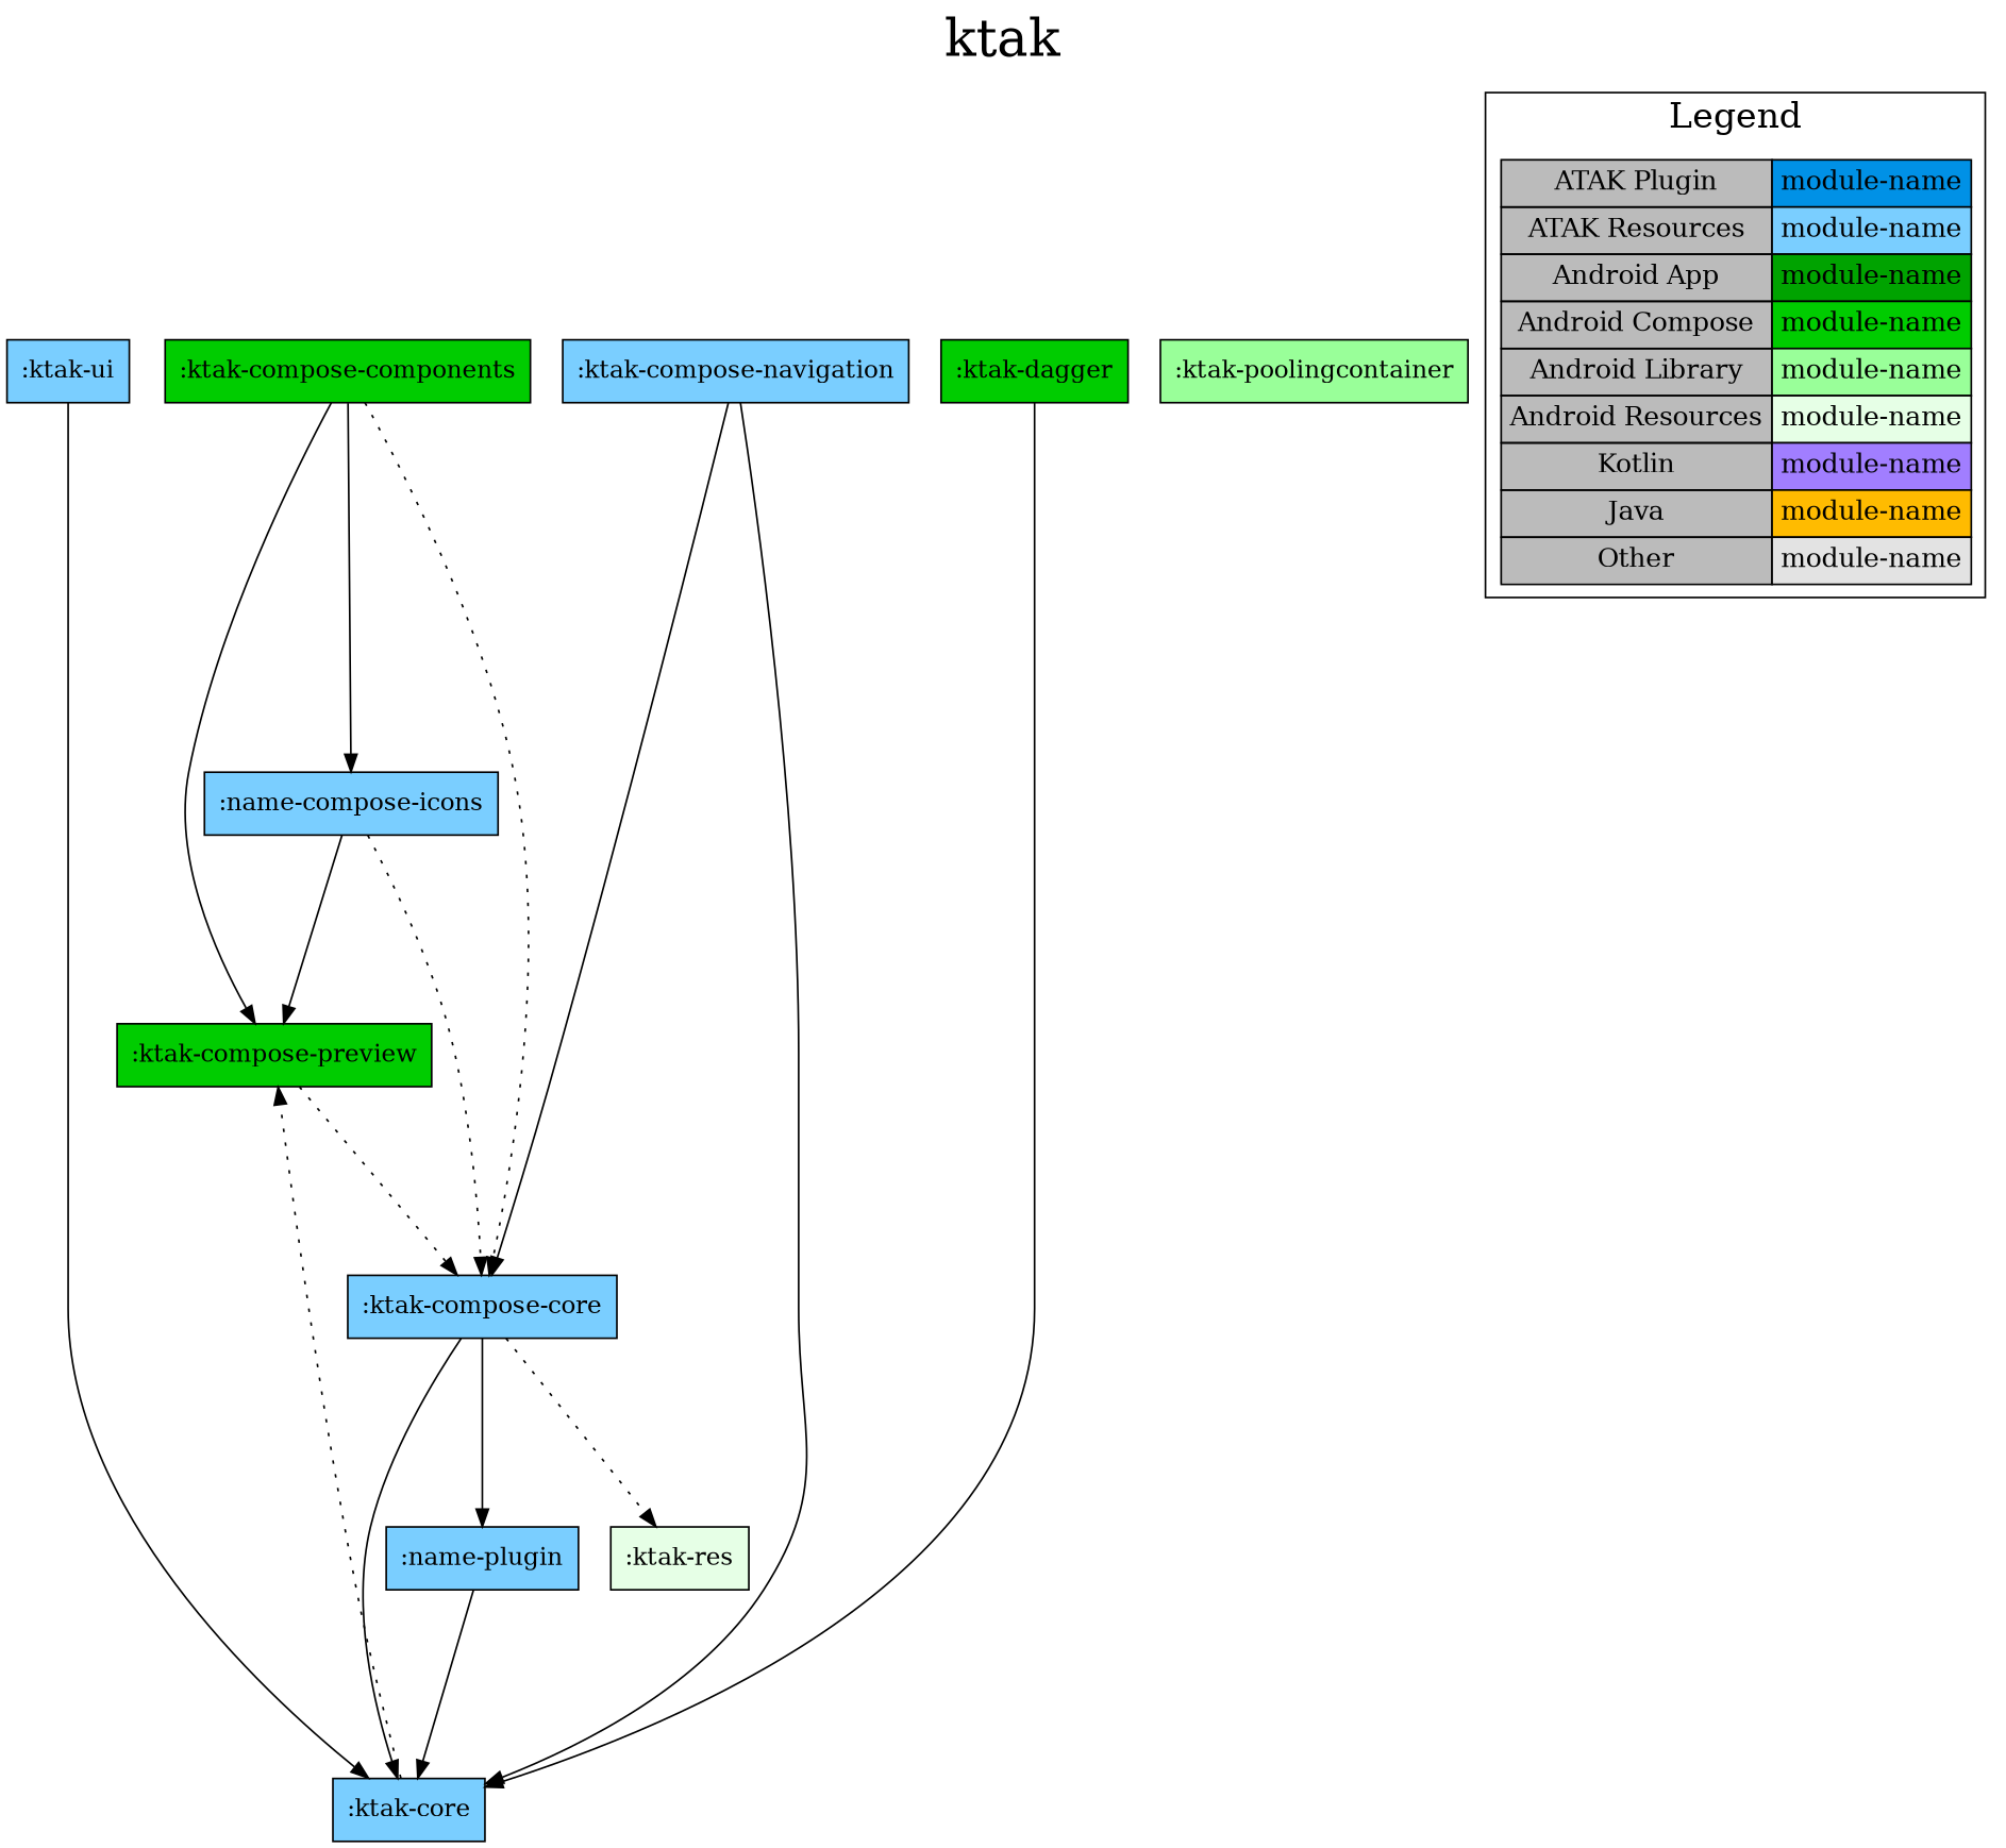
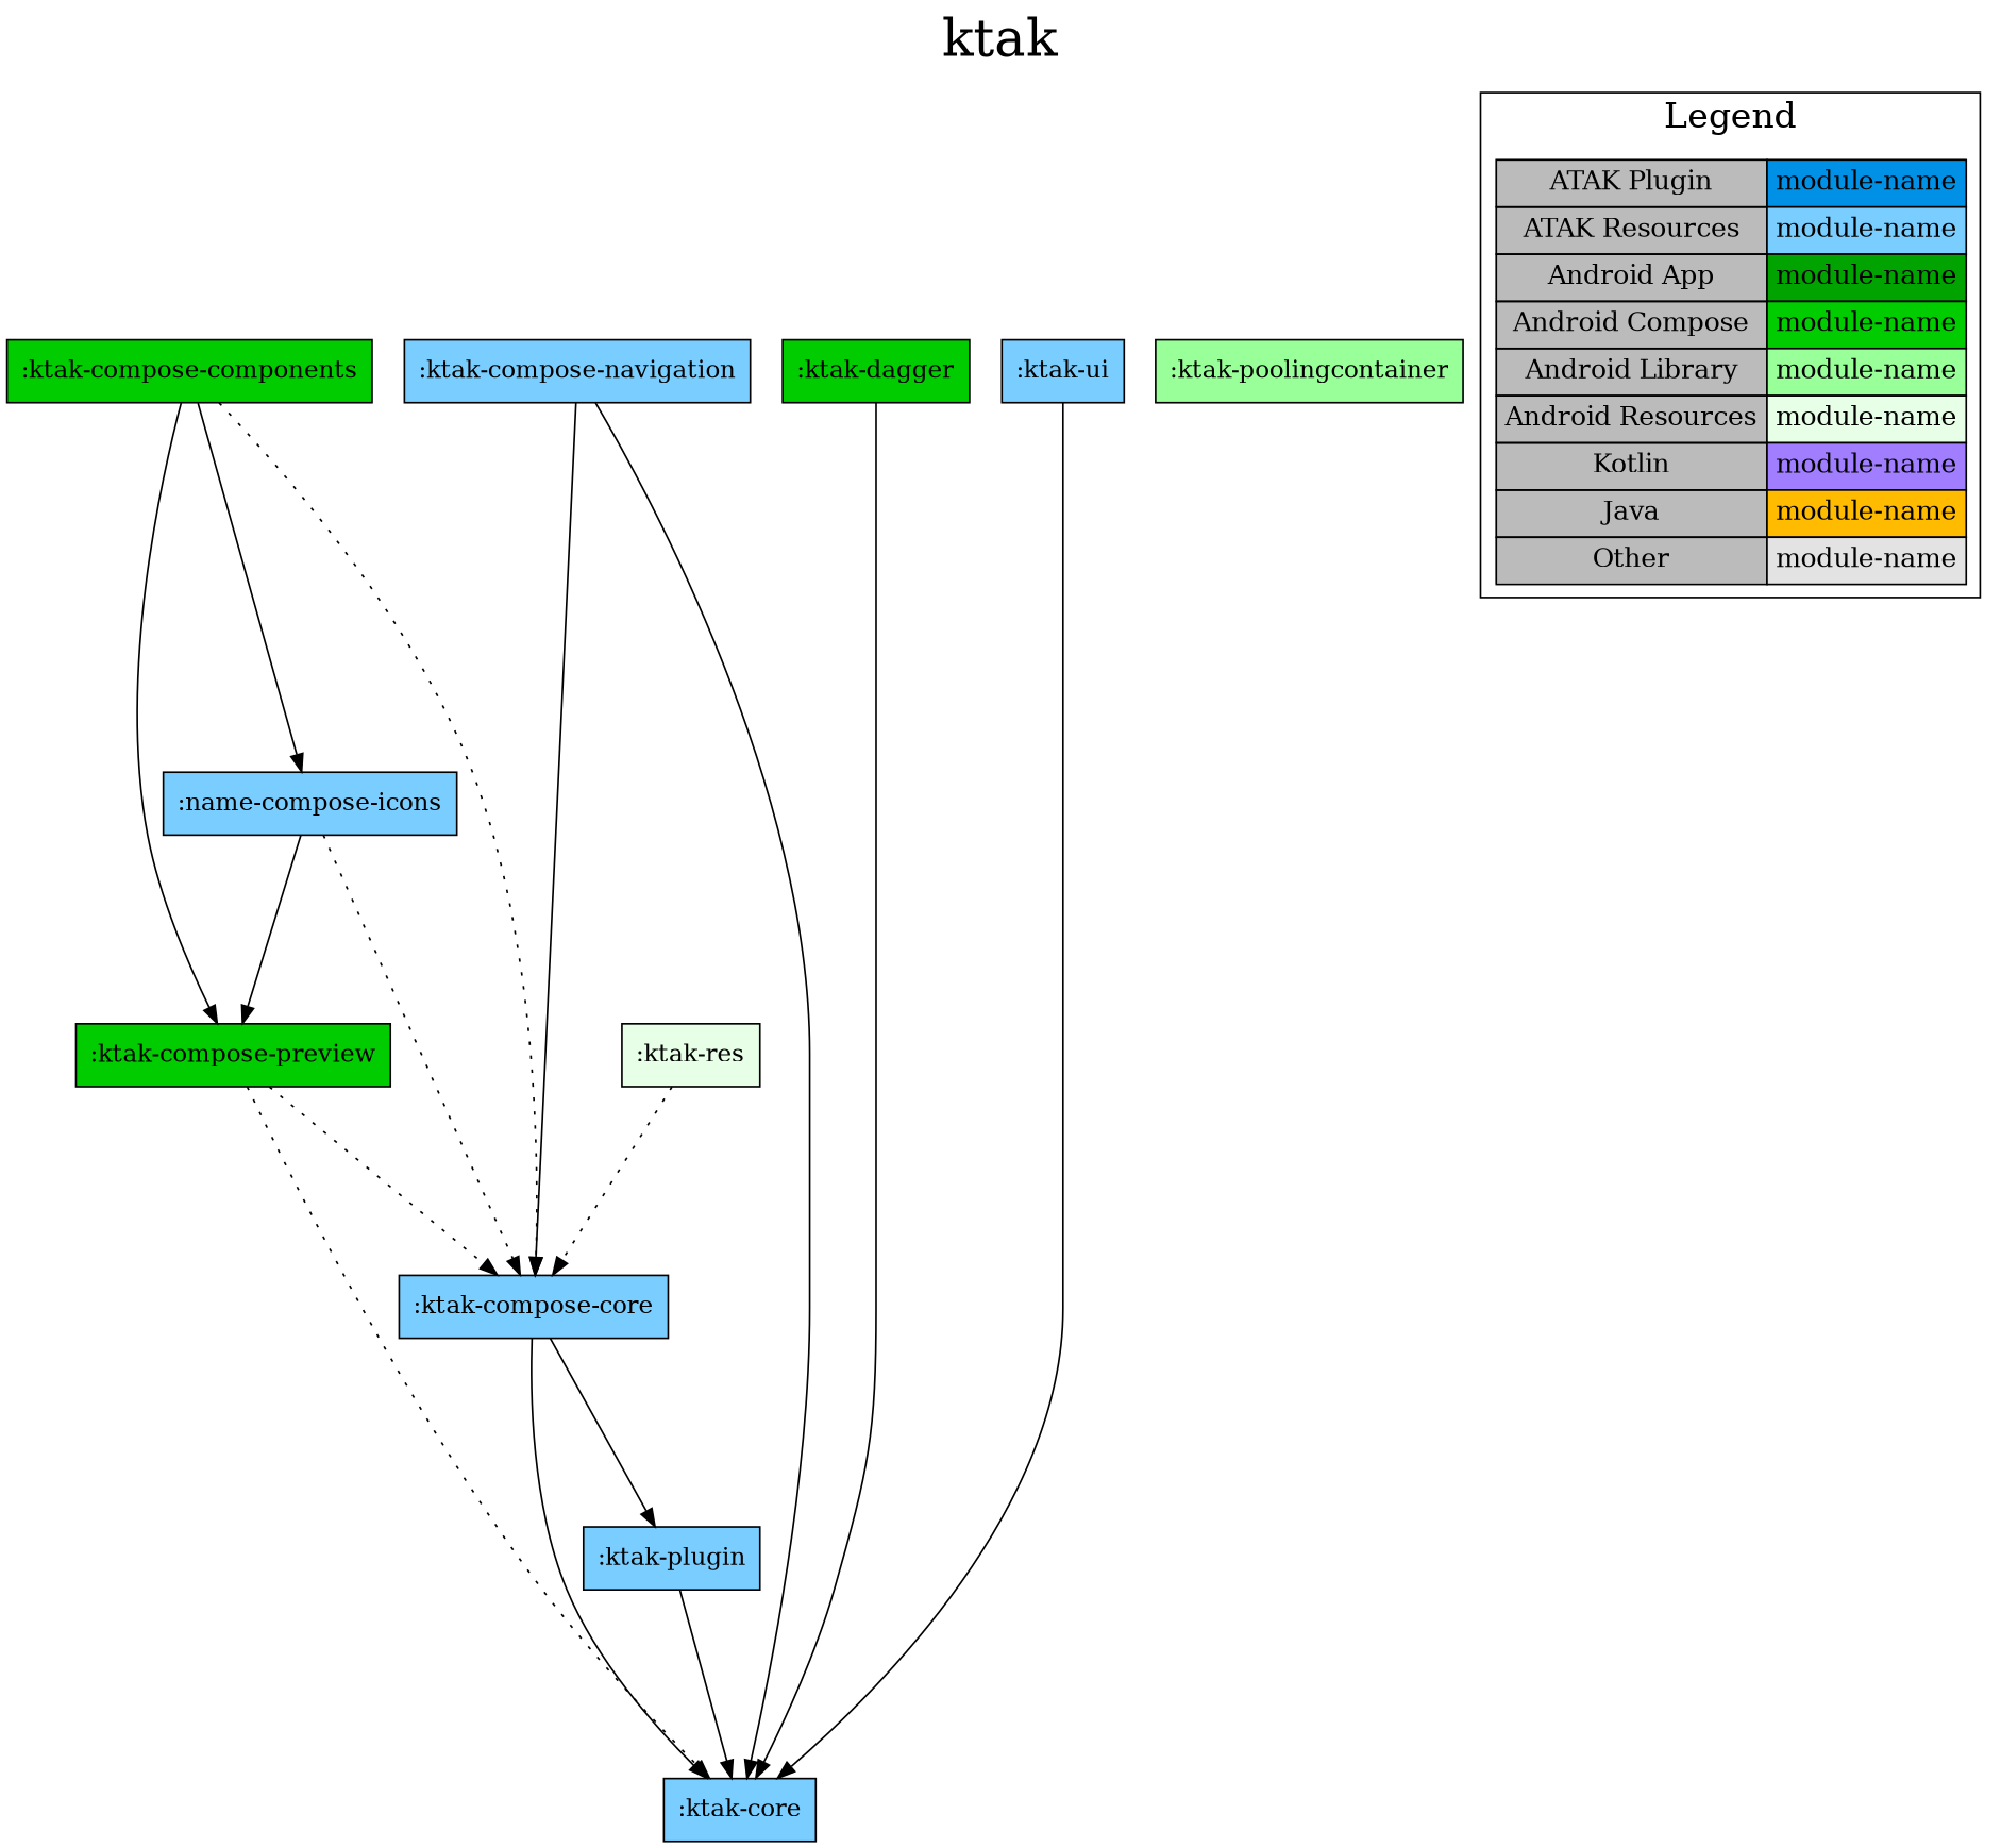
  digraph {
    fontsize=30
    label=ktak
    labelloc=t
    ranksep=1.5
    node [fillcolor="#7ACEFF" shape=box style=filled]
    edge [dir=forward]
    ":ktak-compose-components" [fillcolor="#00CC00"]
    ":ktak-compose-navigation"
    ":ktak-dagger" [fillcolor="#00CC00"]
    ":ktak-poolingcontainer" [fillcolor="#99FF99"]
    ":ktak-ui"
    n6 [fillcolor="#bbbbbb" fontsize=15 label=< <TABLE BORDER="0" CELLBORDER="1" CELLSPACING="0" CELLPADDING="4"> <TR><TD>ATAK Plugin</TD><TD BGCOLOR="#0091E6">module-name</TD></TR> <TR><TD>ATAK Resources</TD><TD BGCOLOR="#7ACEFF">module-name</TD></TR> <TR><TD>Android App</TD><TD BGCOLOR="#00a300">module-name</TD></TR> <TR><TD>Android Compose</TD><TD BGCOLOR="#00CC00">module-name</TD></TR> <TR><TD>Android Library</TD><TD BGCOLOR="#99FF99">module-name</TD></TR> <TR><TD>Android Resources</TD><TD BGCOLOR="#E6FFE6">module-name</TD></TR> <TR><TD>Kotlin</TD><TD BGCOLOR="#A17EFF">module-name</TD></TR> <TR><TD>Java</TD><TD BGCOLOR="#FFBB00">module-name</TD></TR> <TR><TD>Other</TD><TD BGCOLOR="#E3E3E3">module-name</TD></TR> </TABLE> > margin=0 shape=none]
    n7 [label=":name-compose-icons"]
    ":ktak-compose-preview" [fillcolor="#00CC00"]
    ":ktak-compose-core"
    ":ktak-core"
-   ":ktak-plugin" [label=":name-plugin"]
+   ":ktak-plugin"
    ":ktak-res" [fillcolor="#E6FFE6"]
    subgraph sub_1 {
      rank=same
      ":ktak-compose-components"
      ":ktak-compose-navigation"
      ":ktak-dagger"
      ":ktak-poolingcontainer"
      ":ktak-ui"
    }
    subgraph cluster_2 {
      fontsize=20
      label=Legend
      n6
    }
    ":ktak-compose-components" -> n7
    ":ktak-compose-components" -> ":ktak-compose-preview"
    ":ktak-compose-components" -> ":ktak-compose-core" [style=dotted]
    ":ktak-compose-navigation" -> ":ktak-compose-core"
    ":ktak-compose-navigation" -> ":ktak-core"
    ":ktak-dagger" -> ":ktak-core"
    ":ktak-ui" -> ":ktak-core"
    n7 -> ":ktak-compose-preview"
    n7 -> ":ktak-compose-core" [style=dotted]
    ":ktak-compose-preview" -> ":ktak-compose-core" [style=dotted]
-   ":ktak-core" -> ":ktak-compose-preview" [style=dotted]
+   ":ktak-compose-preview" -> ":ktak-core" [style=dotted]
    ":ktak-compose-core" -> ":ktak-core"
    ":ktak-compose-core" -> ":ktak-plugin"
-   ":ktak-compose-core" -> ":ktak-res" [style=dotted]
+   ":ktak-res" -> ":ktak-compose-core" [style=dotted]
    ":ktak-plugin" -> ":ktak-core"
  }
